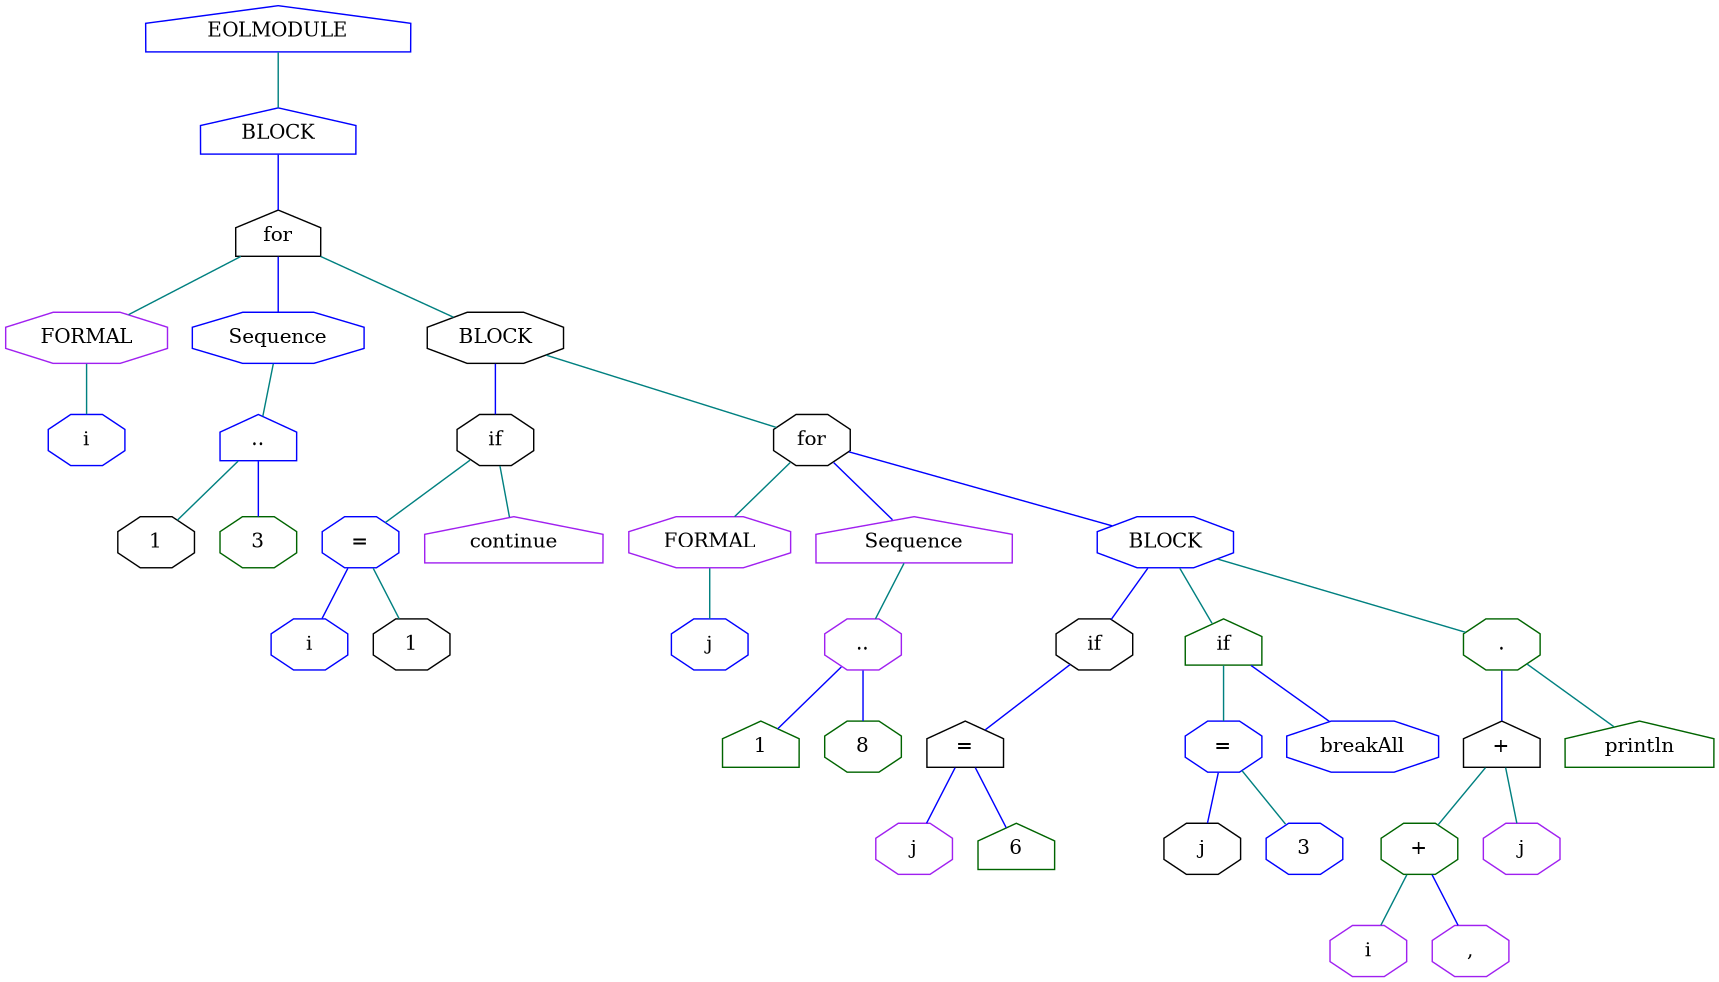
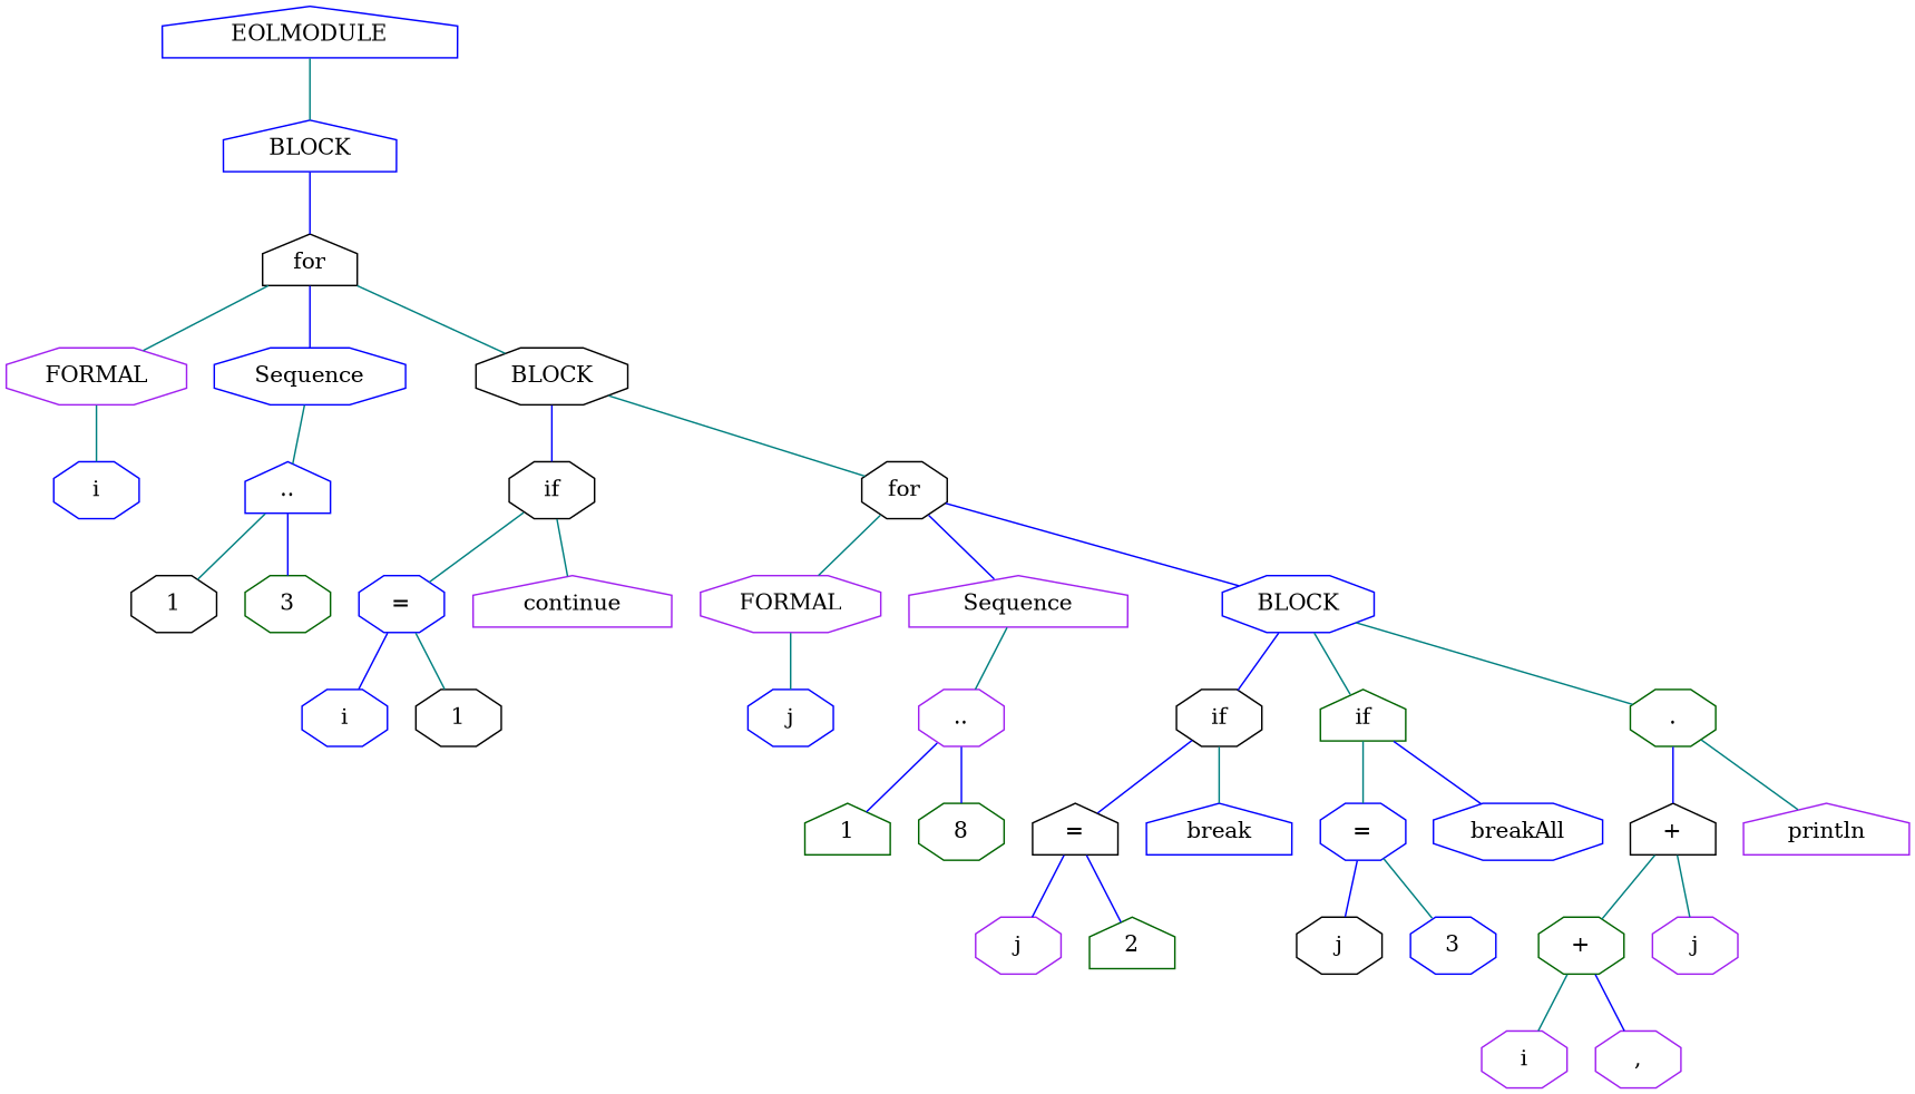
  graph {
    node [color=blue fillcolor=white fontcolor=black shape=octagon style=filled]
    edge [color=teal]
    n1 [label=EOLMODULE shape=house]
    n2 [label=BLOCK shape=house]
    n3 [color=black label=for shape=house]
    n4 [color=purple label=FORMAL]
    n5 [label=Sequence]
    n6 [color=black label=BLOCK]
    n7 [label=i]
    n8 [label=".." shape=house]
    n9 [color=black label=if]
    n10 [color=black label=for]
    n11 [color=black label=1]
    n12 [color=darkgreen label=3]
    n13 [label="="]
    n14 [color=purple label=continue shape=house]
    n15 [color=purple label=FORMAL]
    n16 [color=purple label=Sequence shape=house]
    n17 [label=BLOCK]
    n18 [label=i]
    n19 [color=black label=1]
    n20 [label=j]
    n21 [color=purple label=".."]
    n22 [color=black label=if]
    n23 [color=darkgreen label=if shape=house]
    n24 [color=darkgreen label="."]
    n25 [color=darkgreen label=1 shape=house]
    n26 [color=darkgreen label=8]
    n27 [color=black label="=" shape=house]
+   n28 [label=break shape=house]
    n29 [label="="]
    n30 [label=breakAll]
    n31 [color=black label="+" shape=house]
-   n32 [color=darkgreen label=println shape=house]
+   n32 [color=purple label=println shape=house]
    n33 [color=purple label=j]
-   n34 [color=darkgreen label=6 shape=house]
+   n34 [color=darkgreen label=2 shape=house]
    n35 [color=black label=j]
    n36 [label=3]
    n37 [color=darkgreen label="+"]
    n38 [color=purple label=j]
    n39 [color=purple label=i]
    n40 [color=purple label=","]
    n1 -- n2
    n2 -- n3 [color=blue]
    n3 -- n4
    n3 -- n5 [color=blue]
    n3 -- n6
    n4 -- n7
    n5 -- n8
    n6 -- n9 [color=blue]
    n6 -- n10
    n8 -- n11
    n8 -- n12 [color=blue]
    n9 -- n13
    n9 -- n14
    n10 -- n15
    n10 -- n16 [color=blue]
    n10 -- n17 [color=blue]
    n13 -- n18 [color=blue]
    n13 -- n19
    n15 -- n20
    n16 -- n21
    n17 -- n22 [color=blue]
    n17 -- n23
    n17 -- n24
    n21 -- n25 [color=blue]
    n21 -- n26 [color=blue]
    n22 -- n27 [color=blue]
+   n22 -- n28
    n23 -- n29
    n23 -- n30 [color=blue]
    n24 -- n31 [color=blue]
    n24 -- n32
    n27 -- n33 [color=blue]
    n27 -- n34 [color=blue]
    n29 -- n35 [color=blue]
    n29 -- n36
    n31 -- n37
    n31 -- n38
    n37 -- n39
    n37 -- n40 [color=blue]
  }
